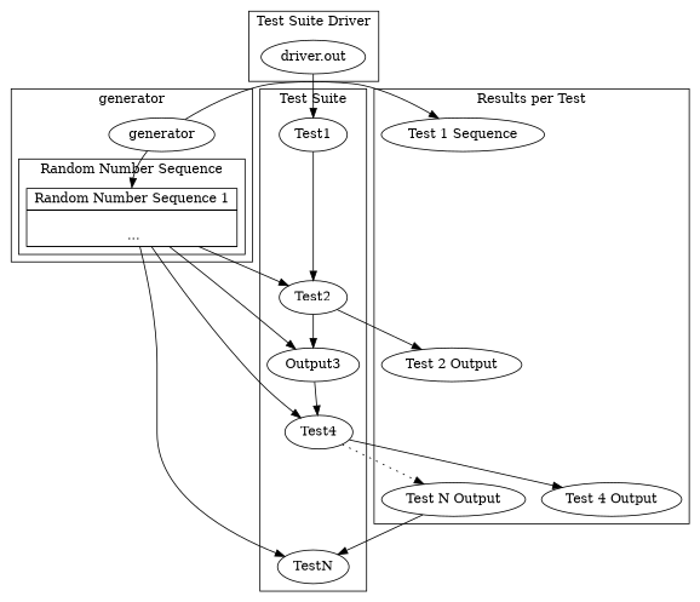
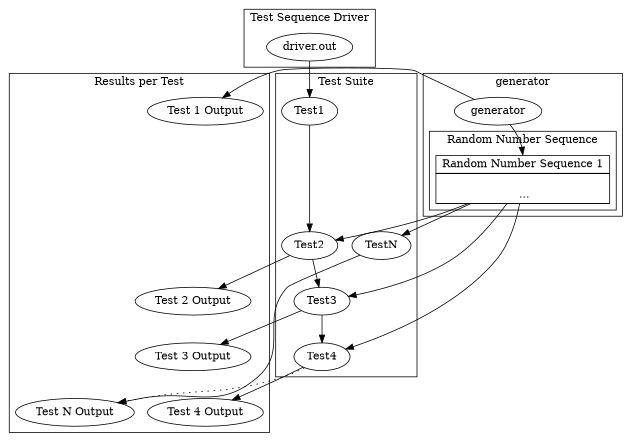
  digraph {
    compound=true
    newrank=true
    Test1
    generator [constraint=false]
-   "Test 1 Output" [label="Test 1 Sequence"]
+   "Test 1 Output"
    Test2
-   Test3 [label=Output3]
+   Test3
    Test4
    TestN
    "driver.out"
    n9 [label=" { <randomNumberSeq1> Random Number Sequence 1 |\n      <randomNumberSeq2> Random Number Sequence 2 |\n      <randomNumberSeq3> Random Number Sequence 3 |\n      <randomNumberSeq4> Random Number Sequence 4 |\n      ... |\n      <randomNumberSeqN> Random Number Sequence N } " shape=record]
    "Test 2 Output"
+   "Test 3 Output"
    "Test 4 Output"
    "Test N Output"
    subgraph sub_1 {
      rank=same
      Test1
      generator
      "Test 1 Output"
    }
    subgraph cluster_2 {
      label="Test Suite"
      Test1
      Test2
      Test3
      Test4
      TestN
    }
    subgraph cluster_3 {
-     label="Test Suite Driver"
+     label="Test Sequence Driver"
      rank=source
      "driver.out"
    }
    subgraph cluster_4 {
      label=generator
      generator
      subgraph cluster_5 {
        label="Random Number Sequence"
        n9
      }
    }
    subgraph cluster_6 {
      label="Results per Test"
      "Test 1 Output"
      "Test 2 Output"
+     "Test 3 Output"
      "Test 4 Output"
      "Test N Output"
    }
    Test1 -> Test2
    generator -> "Test 1 Output"
    generator -> n9 [headport=randomNumberSeq1]
    Test2 -> Test3
    Test2 -> "Test 2 Output"
    Test3 -> Test4
+   Test3 -> "Test 3 Output"
    Test4 -> "Test 4 Output"
    Test4 -> "Test N Output" [style=dotted]
-   "Test N Output" -> TestN
+   TestN -> "Test N Output"
    "driver.out" -> Test1
    n9 -> Test2 [tailport=randomNumberSeq2]
    n9 -> Test3 [tailport=randomNumberSeq3]
    n9 -> Test4 [tailport=randomNumberSeq4]
    n9 -> TestN [tailport=randomNumberSeqN]
  }
